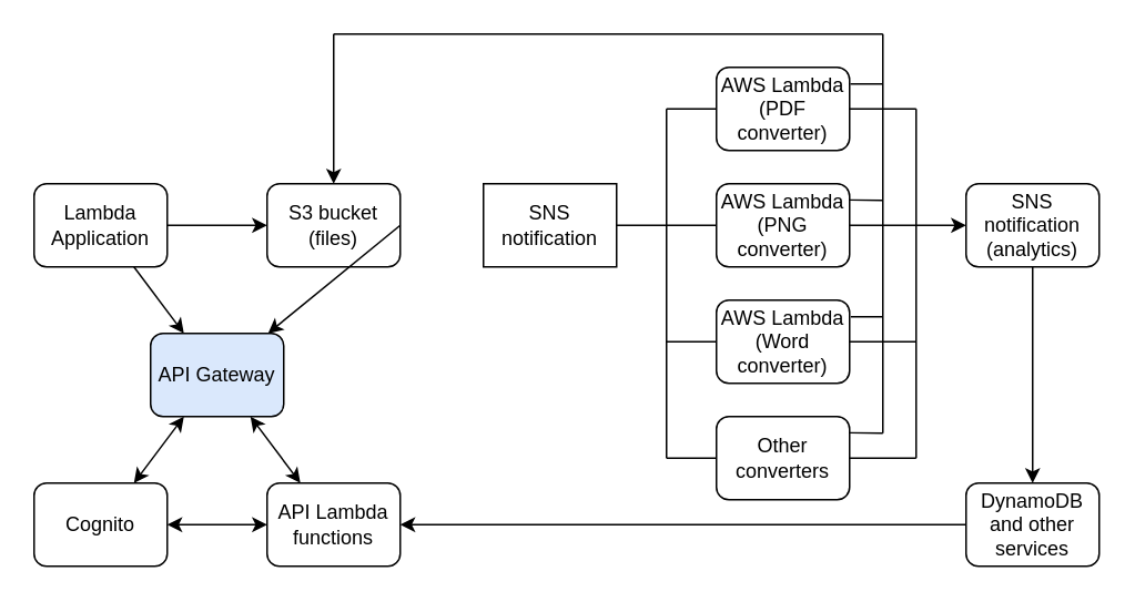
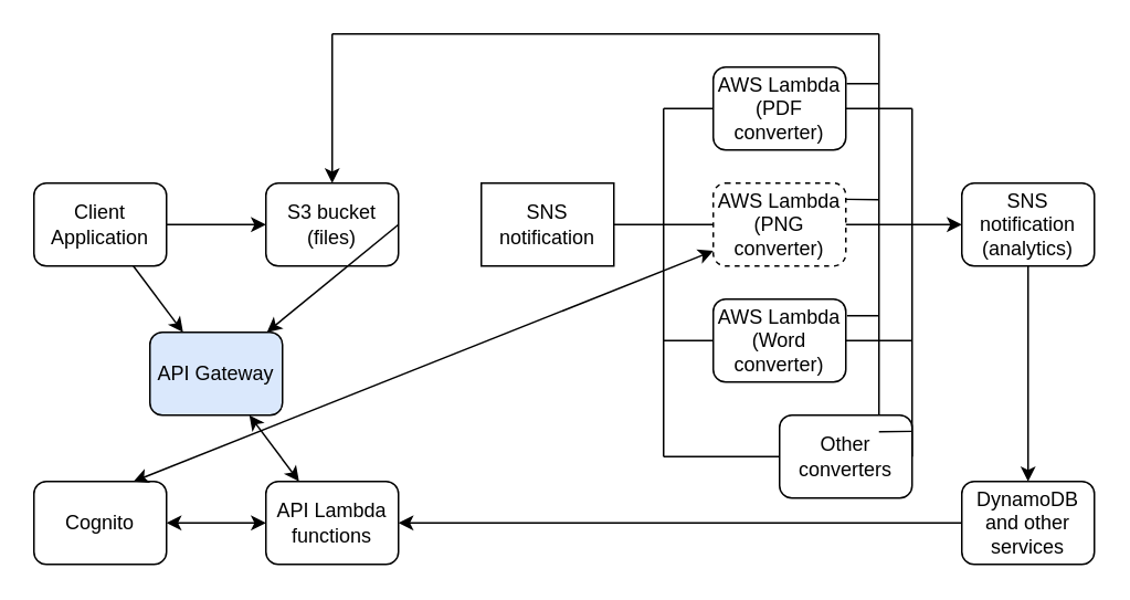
  <mxCell id="0" />
  <mxCell id="1" parent="0" />
  <mxCell id="2" style="edgeStyle=orthogonalEdgeStyle;rounded=0;orthogonalLoop=1;jettySize=auto;html=1;exitX=1;exitY=0.5;exitDx=0;exitDy=0;entryX=0;entryY=0.5;entryDx=0;entryDy=0;" edge="1" parent="1" source="3" target="4"><mxGeometry relative="1" as="geometry" /></mxCell>
- <mxCell id="3" value="Lambda Application" style="rounded=1;whiteSpace=wrap;html=1;" vertex="1" parent="1"><mxGeometry x="20" y="110" width="80" height="50" as="geometry" /></mxCell>
+ <mxCell id="3" value="Client Application" style="rounded=1;whiteSpace=wrap;html=1;" vertex="1" parent="1"><mxGeometry x="20" y="110" width="80" height="50" as="geometry" /></mxCell>
  <mxCell id="4" value="S3 bucket &lt;br&gt;(files)" style="rounded=1;whiteSpace=wrap;html=1;" vertex="1" parent="1"><mxGeometry x="160" y="110" width="80" height="50" as="geometry" /></mxCell>
  <mxCell id="5" value="API Gateway" style="rounded=1;whiteSpace=wrap;html=1;fillColor=#dae8fc;" vertex="1" parent="1"><mxGeometry x="90" y="200" width="80" height="50" as="geometry" /></mxCell>
  <mxCell id="6" value="Cognito" style="rounded=1;whiteSpace=wrap;html=1;" vertex="1" parent="1"><mxGeometry x="20" y="290" width="80" height="50" as="geometry" /></mxCell>
  <mxCell id="7" value="API Lambda functions" style="rounded=1;whiteSpace=wrap;html=1;" vertex="1" parent="1"><mxGeometry x="160" y="290" width="80" height="50" as="geometry" /></mxCell>
  <mxCell id="8" value="SNS notification" style="whiteSpace=wrap;html=1;rounded=0;" vertex="1" parent="1"><mxGeometry x="290" y="110" width="80" height="50" as="geometry" /></mxCell>
  <mxCell id="9" value="AWS Lambda (PDF&lt;br&gt;converter)" style="rounded=1;whiteSpace=wrap;html=1;" vertex="1" parent="1"><mxGeometry x="430" y="40" width="80" height="50" as="geometry" /></mxCell>
  <mxCell id="10" value="SNS notification &lt;br&gt;(analytics)" style="rounded=1;whiteSpace=wrap;html=1;" vertex="1" parent="1"><mxGeometry x="580" y="110" width="80" height="50" as="geometry" /></mxCell>
  <mxCell id="11" value="DynamoDB and other services" style="rounded=1;whiteSpace=wrap;html=1;" vertex="1" parent="1"><mxGeometry x="580" y="290" width="80" height="50" as="geometry" /></mxCell>
- <mxCell id="12" value="AWS Lambda (PNG&lt;br&gt;converter)" style="rounded=1;whiteSpace=wrap;html=1;" vertex="1" parent="1"><mxGeometry x="430" y="110" width="80" height="50" as="geometry" /></mxCell>
+ <mxCell id="12" value="AWS Lambda (PNG&lt;br&gt;converter)" style="rounded=1;whiteSpace=wrap;html=1;dashed=1;" vertex="1" parent="1"><mxGeometry x="430" y="110" width="80" height="50" as="geometry" /></mxCell>
  <mxCell id="13" value="AWS Lambda (Word&lt;br&gt;converter)" style="rounded=1;whiteSpace=wrap;html=1;" vertex="1" parent="1"><mxGeometry x="430" y="180" width="80" height="50" as="geometry" /></mxCell>
  <mxCell id="14" value="" style="endArrow=classic;html=1;exitX=0.75;exitY=1;exitDx=0;exitDy=0;entryX=0.25;entryY=0;entryDx=0;entryDy=0;" edge="1" parent="1" source="3" target="5"><mxGeometry width="50" height="50" relative="1" as="geometry"><mxPoint x="440" y="270" as="sourcePoint" /><mxPoint x="490" y="220" as="targetPoint" /></mxGeometry></mxCell>
- <mxCell id="15" value="" style="endArrow=classic;startArrow=classic;html=1;exitX=0.75;exitY=0;exitDx=0;exitDy=0;entryX=0.25;entryY=1;entryDx=0;entryDy=0;" edge="1" parent="1" source="6" target="5"><mxGeometry width="50" height="50" relative="1" as="geometry"><mxPoint x="440" y="270" as="sourcePoint" /><mxPoint x="490" y="220" as="targetPoint" /></mxGeometry></mxCell>
+ <mxCell id="15" value="" style="endArrow=classic;startArrow=classic;html=1;exitX=0.75;exitY=0;exitDx=0;exitDy=0;" edge="1" parent="1" source="6" target="12"><mxGeometry width="50" height="50" relative="1" as="geometry"><mxPoint x="440" y="270" as="sourcePoint" /><mxPoint x="490" y="220" as="targetPoint" /></mxGeometry></mxCell>
  <mxCell id="16" value="" style="endArrow=classic;startArrow=classic;html=1;exitX=0.75;exitY=1;exitDx=0;exitDy=0;entryX=0.25;entryY=0;entryDx=0;entryDy=0;" edge="1" parent="1" source="5" target="7"><mxGeometry width="50" height="50" relative="1" as="geometry"><mxPoint x="440" y="270" as="sourcePoint" /><mxPoint x="490" y="220" as="targetPoint" /></mxGeometry></mxCell>
  <mxCell id="17" value="" style="endArrow=classic;startArrow=classic;html=1;exitX=1;exitY=0.5;exitDx=0;exitDy=0;entryX=0;entryY=0.5;entryDx=0;entryDy=0;" edge="1" parent="1" source="6" target="7"><mxGeometry width="50" height="50" relative="1" as="geometry"><mxPoint x="440" y="270" as="sourcePoint" /><mxPoint x="490" y="220" as="targetPoint" /></mxGeometry></mxCell>
  <mxCell id="18" value="" style="endArrow=classic;html=1;exitX=1;exitY=0.5;exitDx=0;exitDy=0;" edge="1" parent="1" source="4" target="5"><mxGeometry width="50" height="50" relative="1" as="geometry"><mxPoint x="440" y="270" as="sourcePoint" /><mxPoint x="490" y="220" as="targetPoint" /></mxGeometry></mxCell>
  <mxCell id="19" value="" style="endArrow=classic;html=1;entryX=0.5;entryY=0;entryDx=0;entryDy=0;" edge="1" parent="1" target="4"><mxGeometry width="50" height="50" relative="1" as="geometry"><mxPoint x="200" y="20" as="sourcePoint" /><mxPoint x="490" y="210" as="targetPoint" /></mxGeometry></mxCell>
  <mxCell id="20" value="" style="endArrow=none;html=1;" edge="1" parent="1"><mxGeometry width="50" height="50" relative="1" as="geometry"><mxPoint x="200" y="20" as="sourcePoint" /><mxPoint x="530" y="20" as="targetPoint" /></mxGeometry></mxCell>
  <mxCell id="21" value="" style="endArrow=none;html=1;" edge="1" parent="1"><mxGeometry width="50" height="50" relative="1" as="geometry"><mxPoint x="530" y="20" as="sourcePoint" /><mxPoint x="530" y="260" as="targetPoint" /></mxGeometry></mxCell>
  <mxCell id="22" value="" style="endArrow=none;html=1;" edge="1" parent="1"><mxGeometry width="50" height="50" relative="1" as="geometry"><mxPoint x="550" y="275" as="sourcePoint" /><mxPoint x="550" y="65" as="targetPoint" /></mxGeometry></mxCell>
  <mxCell id="23" value="" style="endArrow=classic;html=1;entryX=0;entryY=0.5;entryDx=0;entryDy=0;" edge="1" parent="1" target="10"><mxGeometry width="50" height="50" relative="1" as="geometry"><mxPoint x="550" y="135" as="sourcePoint" /><mxPoint x="540" y="110" as="targetPoint" /></mxGeometry></mxCell>
  <mxCell id="24" value="" style="endArrow=none;html=1;" edge="1" parent="1"><mxGeometry width="50" height="50" relative="1" as="geometry"><mxPoint x="400" y="275" as="sourcePoint" /><mxPoint x="400" y="65" as="targetPoint" /></mxGeometry></mxCell>
  <mxCell id="25" value="" style="endArrow=none;html=1;exitX=0;exitY=0.5;exitDx=0;exitDy=0;" edge="1" parent="1" source="9"><mxGeometry width="50" height="50" relative="1" as="geometry"><mxPoint x="380" y="180" as="sourcePoint" /><mxPoint x="400" y="65" as="targetPoint" /></mxGeometry></mxCell>
- <mxCell id="26" value="Other converters" style="rounded=1;whiteSpace=wrap;html=1;" vertex="1" parent="1"><mxGeometry x="430" y="250" width="80" height="50" as="geometry" /></mxCell>
+ <mxCell id="26" value="Other converters" style="rounded=1;whiteSpace=wrap;html=1;" vertex="1" parent="1"><mxGeometry x="470" y="250" width="80" height="50" as="geometry" /></mxCell>
  <mxCell id="27" value="" style="endArrow=classic;html=1;exitX=0;exitY=0.5;exitDx=0;exitDy=0;entryX=1;entryY=0.5;entryDx=0;entryDy=0;" edge="1" parent="1" source="11" target="7"><mxGeometry width="50" height="50" relative="1" as="geometry"><mxPoint x="470" y="100" as="sourcePoint" /><mxPoint x="520" y="50" as="targetPoint" /></mxGeometry></mxCell>
  <mxCell id="28" value="" style="endArrow=none;html=1;exitX=0;exitY=0.5;exitDx=0;exitDy=0;" edge="1" parent="1" source="26"><mxGeometry width="50" height="50" relative="1" as="geometry"><mxPoint x="410" y="230" as="sourcePoint" /><mxPoint x="400" y="275" as="targetPoint" /></mxGeometry></mxCell>
  <mxCell id="29" value="" style="endArrow=none;html=1;exitX=1;exitY=0.5;exitDx=0;exitDy=0;" edge="1" parent="1" source="8"><mxGeometry width="50" height="50" relative="1" as="geometry"><mxPoint x="410" y="230" as="sourcePoint" /><mxPoint x="400" y="135" as="targetPoint" /></mxGeometry></mxCell>
  <mxCell id="30" value="" style="endArrow=none;html=1;exitX=0;exitY=0.5;exitDx=0;exitDy=0;" edge="1" parent="1" source="12"><mxGeometry width="50" height="50" relative="1" as="geometry"><mxPoint x="330" y="250" as="sourcePoint" /><mxPoint x="400" y="135" as="targetPoint" /></mxGeometry></mxCell>
  <mxCell id="31" value="" style="endArrow=none;html=1;exitX=0;exitY=0.5;exitDx=0;exitDy=0;" edge="1" parent="1" source="13"><mxGeometry width="50" height="50" relative="1" as="geometry"><mxPoint x="330" y="250" as="sourcePoint" /><mxPoint x="400" y="205" as="targetPoint" /></mxGeometry></mxCell>
  <mxCell id="32" value="" style="endArrow=none;html=1;exitX=1;exitY=0.5;exitDx=0;exitDy=0;" edge="1" parent="1" source="26"><mxGeometry width="50" height="50" relative="1" as="geometry"><mxPoint x="510" y="190" as="sourcePoint" /><mxPoint x="550" y="275" as="targetPoint" /></mxGeometry></mxCell>
  <mxCell id="33" value="" style="endArrow=none;html=1;exitX=1;exitY=0.5;exitDx=0;exitDy=0;" edge="1" parent="1" source="13"><mxGeometry width="50" height="50" relative="1" as="geometry"><mxPoint x="510" y="190" as="sourcePoint" /><mxPoint x="550" y="205" as="targetPoint" /></mxGeometry></mxCell>
  <mxCell id="34" value="" style="endArrow=none;html=1;exitX=1;exitY=0.5;exitDx=0;exitDy=0;" edge="1" parent="1" source="12"><mxGeometry width="50" height="50" relative="1" as="geometry"><mxPoint x="510" y="190" as="sourcePoint" /><mxPoint x="550" y="135" as="targetPoint" /></mxGeometry></mxCell>
  <mxCell id="35" value="" style="endArrow=none;html=1;exitX=1;exitY=0.5;exitDx=0;exitDy=0;" edge="1" parent="1" source="9"><mxGeometry width="50" height="50" relative="1" as="geometry"><mxPoint x="510" y="190" as="sourcePoint" /><mxPoint x="550" y="65" as="targetPoint" /></mxGeometry></mxCell>
  <mxCell id="36" value="" style="endArrow=none;html=1;entryX=1.006;entryY=0.2;entryDx=0;entryDy=0;entryPerimeter=0;" edge="1" parent="1" target="9"><mxGeometry width="50" height="50" relative="1" as="geometry"><mxPoint x="530" y="50" as="sourcePoint" /><mxPoint x="520" y="60" as="targetPoint" /></mxGeometry></mxCell>
  <mxCell id="37" value="" style="endArrow=none;html=1;entryX=1.001;entryY=0.195;entryDx=0;entryDy=0;entryPerimeter=0;" edge="1" parent="1" target="12"><mxGeometry width="50" height="50" relative="1" as="geometry"><mxPoint x="530" y="120" as="sourcePoint" /><mxPoint x="560" y="80" as="targetPoint" /></mxGeometry></mxCell>
  <mxCell id="38" value="" style="endArrow=none;html=1;entryX=1.009;entryY=0.2;entryDx=0;entryDy=0;entryPerimeter=0;" edge="1" parent="1" target="13"><mxGeometry width="50" height="50" relative="1" as="geometry"><mxPoint x="530" y="190" as="sourcePoint" /><mxPoint x="560" y="180" as="targetPoint" /></mxGeometry></mxCell>
  <mxCell id="39" value="" style="endArrow=none;html=1;entryX=1.001;entryY=0.195;entryDx=0;entryDy=0;entryPerimeter=0;" edge="1" parent="1" target="26"><mxGeometry width="50" height="50" relative="1" as="geometry"><mxPoint x="530" y="260" as="sourcePoint" /><mxPoint x="560" y="200" as="targetPoint" /></mxGeometry></mxCell>
  <mxCell id="40" value="" style="endArrow=classic;html=1;exitX=0.5;exitY=1;exitDx=0;exitDy=0;entryX=0.5;entryY=0;entryDx=0;entryDy=0;" edge="1" parent="1" source="10" target="11"><mxGeometry width="50" height="50" relative="1" as="geometry"><mxPoint x="410" y="320" as="sourcePoint" /><mxPoint x="460" y="270" as="targetPoint" /></mxGeometry></mxCell>
